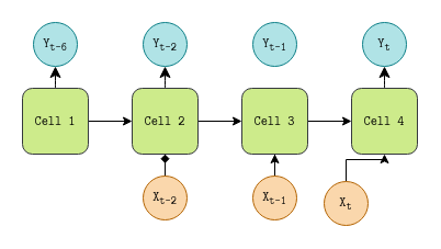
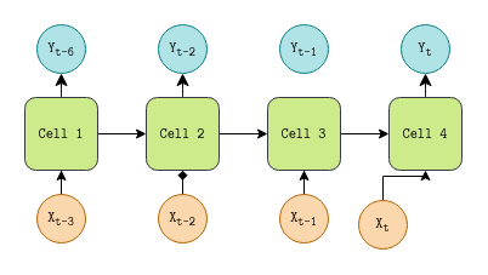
  <mxCell id="0" />
  <mxCell id="1" parent="0" />
  <mxCell id="2" value="Y&lt;sub&gt;t-6&lt;/sub&gt;" style="ellipse;whiteSpace=wrap;html=1;aspect=fixed;fillColor=#b0e3e6;strokeColor=#0e8088;fontFamily=LM Mono 12;" parent="1" vertex="1"><mxGeometry x="30" width="40" height="40" as="geometry" y="20" /></mxCell>
+ <mxCell id="3" value="" style="edgeStyle=orthogonalEdgeStyle;rounded=0;orthogonalLoop=1;jettySize=auto;html=1;fontFamily=LM Mono 12;" parent="1" source="4" target="7" edge="1"><mxGeometry relative="1" as="geometry" /></mxCell>
+ <mxCell id="4" value="X&lt;sub&gt;t-3&lt;/sub&gt;" style="ellipse;whiteSpace=wrap;html=1;aspect=fixed;fillColor=#fad7ac;strokeColor=#b46504;fontFamily=LM Mono 12;" parent="1" vertex="1"><mxGeometry x="30" y="160" width="40" height="40" as="geometry" /></mxCell>
  <mxCell id="5" value="" style="edgeStyle=orthogonalEdgeStyle;rounded=0;orthogonalLoop=1;jettySize=auto;html=1;fontFamily=LM Mono 12;" parent="1" source="7" target="12" edge="1"><mxGeometry relative="1" as="geometry" /></mxCell>
  <mxCell id="6" style="edgeStyle=none;curved=1;rounded=0;orthogonalLoop=1;jettySize=auto;html=1;entryX=0.5;entryY=1;entryDx=0;entryDy=0;fontSize=12;startSize=8;endSize=8;fontFamily=LM Mono 12;" parent="1" source="7" target="2" edge="1"><mxGeometry relative="1" as="geometry" /></mxCell>
  <mxCell id="7" value="Cell 1" style="rounded=1;whiteSpace=wrap;html=1;fillColor=#cdeb8b;strokeColor=#36393d;fontFamily=LM Mono 12;" parent="1" vertex="1"><mxGeometry y="80" width="60" height="60" as="geometry" x="20" /></mxCell>
  <mxCell id="8" style="edgeStyle=orthogonalEdgeStyle;rounded=0;orthogonalLoop=1;jettySize=auto;html=1;entryX=0.5;entryY=1;entryDx=0;entryDy=0;fontFamily=LM Mono 12;endArrow=diamond;" parent="1" source="9" target="12" edge="1"><mxGeometry relative="1" as="geometry" /></mxCell>
  <mxCell id="9" value="X&lt;sub&gt;t-2&lt;/sub&gt;" style="ellipse;whiteSpace=wrap;html=1;aspect=fixed;fillColor=#fad7ac;strokeColor=#b46504;fontFamily=LM Mono 12;" parent="1" vertex="1"><mxGeometry x="130" y="160" width="40" height="40" as="geometry" /></mxCell>
  <mxCell id="10" value="" style="edgeStyle=orthogonalEdgeStyle;rounded=0;orthogonalLoop=1;jettySize=auto;html=1;fontFamily=LM Mono 12;" parent="1" source="12" target="18" edge="1"><mxGeometry relative="1" as="geometry" /></mxCell>
  <mxCell id="11" style="edgeStyle=none;curved=1;rounded=0;orthogonalLoop=1;jettySize=auto;html=1;entryX=0.5;entryY=1;entryDx=0;entryDy=0;fontSize=12;startSize=8;endSize=8;fontFamily=LM Mono 12;" parent="1" source="12" target="13" edge="1"><mxGeometry relative="1" as="geometry" /></mxCell>
  <mxCell id="12" value="Cell 2" style="rounded=1;whiteSpace=wrap;html=1;fillColor=#cdeb8b;strokeColor=#36393d;fontFamily=LM Mono 12;" parent="1" vertex="1"><mxGeometry x="120" y="80" width="60" height="60" as="geometry" /></mxCell>
  <mxCell id="13" value="Y&lt;sub&gt;t-2&lt;/sub&gt;" style="ellipse;whiteSpace=wrap;html=1;aspect=fixed;fillColor=#b0e3e6;strokeColor=#0e8088;fontFamily=LM Mono 12;" parent="1" vertex="1"><mxGeometry x="130" width="40" height="40" as="geometry" y="20" /></mxCell>
  <mxCell id="14" value="Y&lt;sub&gt;t-1&lt;/sub&gt;" style="ellipse;whiteSpace=wrap;html=1;aspect=fixed;fillColor=#b0e3e6;strokeColor=#0e8088;fontFamily=LM Mono 12;" parent="1" vertex="1"><mxGeometry x="230" width="40" height="40" as="geometry" y="20" /></mxCell>
  <mxCell id="15" value="" style="edgeStyle=orthogonalEdgeStyle;rounded=0;orthogonalLoop=1;jettySize=auto;html=1;fontFamily=LM Mono 12;" parent="1" source="16" target="18" edge="1"><mxGeometry relative="1" as="geometry" /></mxCell>
  <mxCell id="16" value="X&lt;sub&gt;t-1&lt;/sub&gt;" style="ellipse;whiteSpace=wrap;html=1;aspect=fixed;fillColor=#fad7ac;strokeColor=#b46504;fontFamily=LM Mono 12;" parent="1" vertex="1"><mxGeometry x="230" y="160" width="40" height="40" as="geometry" /></mxCell>
  <mxCell id="17" value="" style="edgeStyle=orthogonalEdgeStyle;rounded=0;orthogonalLoop=1;jettySize=auto;html=1;fontFamily=LM Mono 12;" parent="1" source="18" target="22" edge="1"><mxGeometry relative="1" as="geometry" /></mxCell>
  <mxCell id="18" value="Cell 3" style="rounded=1;whiteSpace=wrap;html=1;fillColor=#cdeb8b;strokeColor=#36393d;fontFamily=LM Mono 12;" parent="1" vertex="1"><mxGeometry x="220" y="80" width="60" height="60" as="geometry" /></mxCell>
  <mxCell id="19" style="edgeStyle=orthogonalEdgeStyle;rounded=0;orthogonalLoop=1;jettySize=auto;html=1;entryX=0.5;entryY=1;entryDx=0;entryDy=0;fontFamily=LM Mono 12;" parent="1" source="20" target="22" edge="1"><mxGeometry relative="1" as="geometry" /></mxCell>
  <mxCell id="20" value="X&lt;sub&gt;t&lt;/sub&gt;" style="ellipse;whiteSpace=wrap;html=1;aspect=fixed;fillColor=#fad7ac;strokeColor=#b46504;fontFamily=LM Mono 12;" parent="1" vertex="1"><mxGeometry x="295" y="165" width="40" height="40" as="geometry" /></mxCell>
  <mxCell id="21" style="edgeStyle=none;curved=1;rounded=0;orthogonalLoop=1;jettySize=auto;html=1;entryX=0.5;entryY=1;entryDx=0;entryDy=0;fontSize=12;startSize=8;endSize=8;fontFamily=LM Mono 12;" parent="1" source="22" target="23" edge="1"><mxGeometry relative="1" as="geometry" /></mxCell>
  <mxCell id="22" value="Cell 4" style="rounded=1;whiteSpace=wrap;html=1;fillColor=#cdeb8b;strokeColor=#36393d;fontFamily=LM Mono 12;" parent="1" vertex="1"><mxGeometry x="320" y="80" width="60" height="60" as="geometry" /></mxCell>
  <mxCell id="23" value="Y&lt;sub&gt;t&lt;/sub&gt;" style="ellipse;whiteSpace=wrap;html=1;aspect=fixed;fillColor=#b0e3e6;strokeColor=#0e8088;fontFamily=LM Mono 12;" parent="1" vertex="1"><mxGeometry x="330" width="40" height="40" as="geometry" y="20" /></mxCell>
